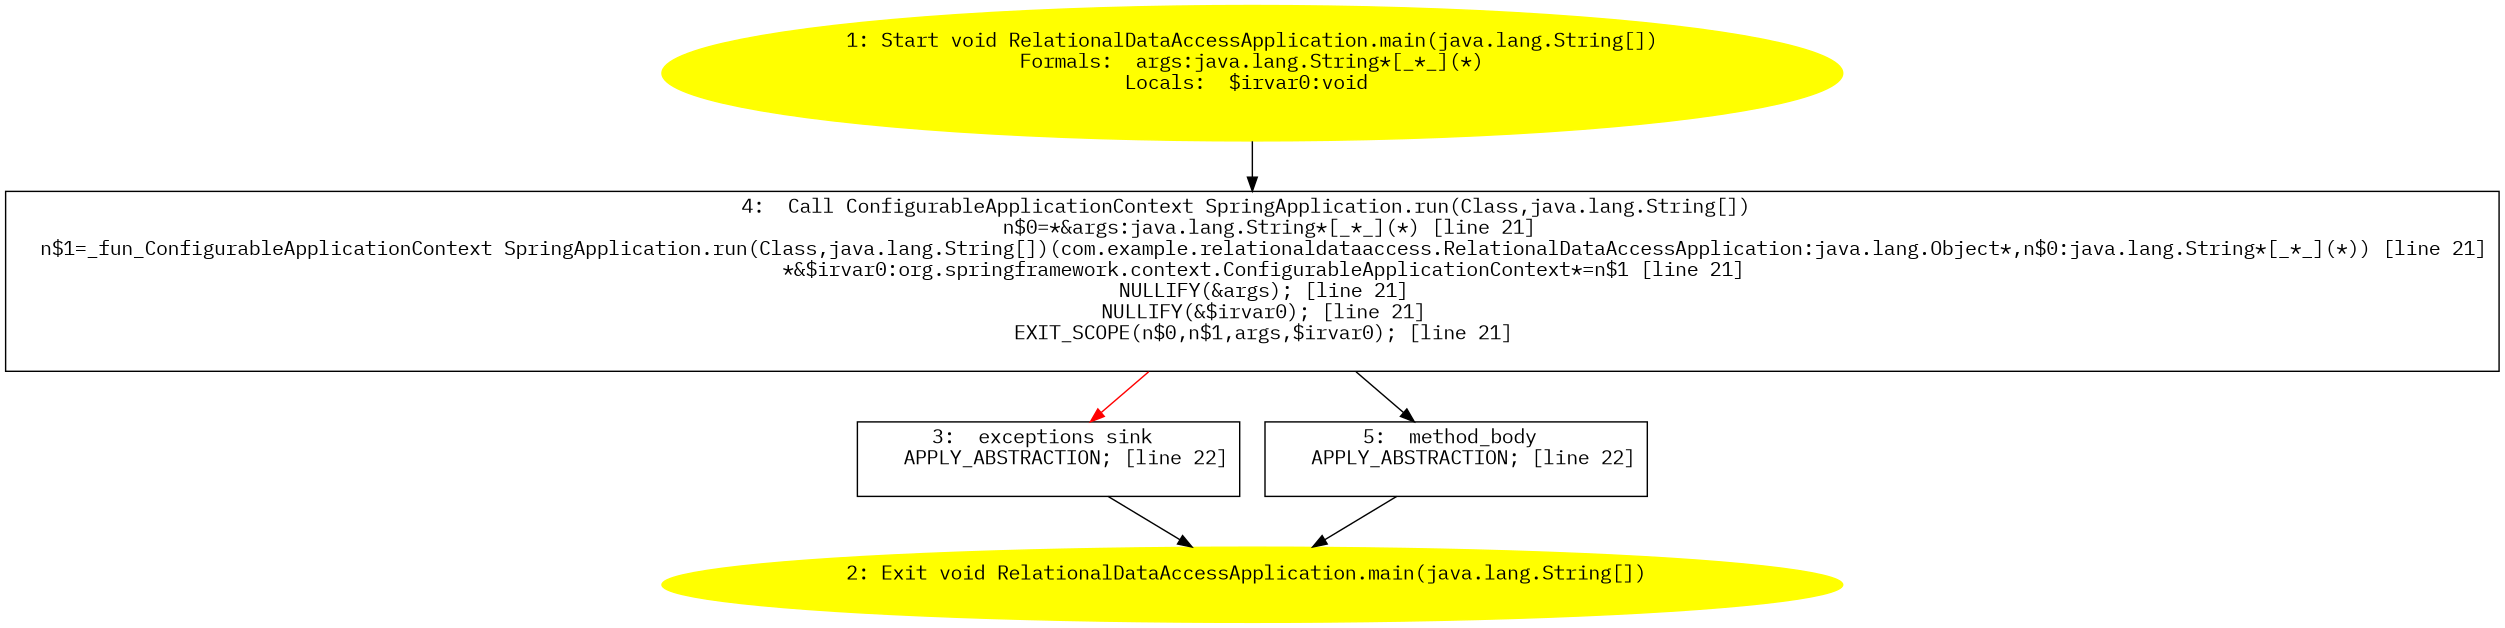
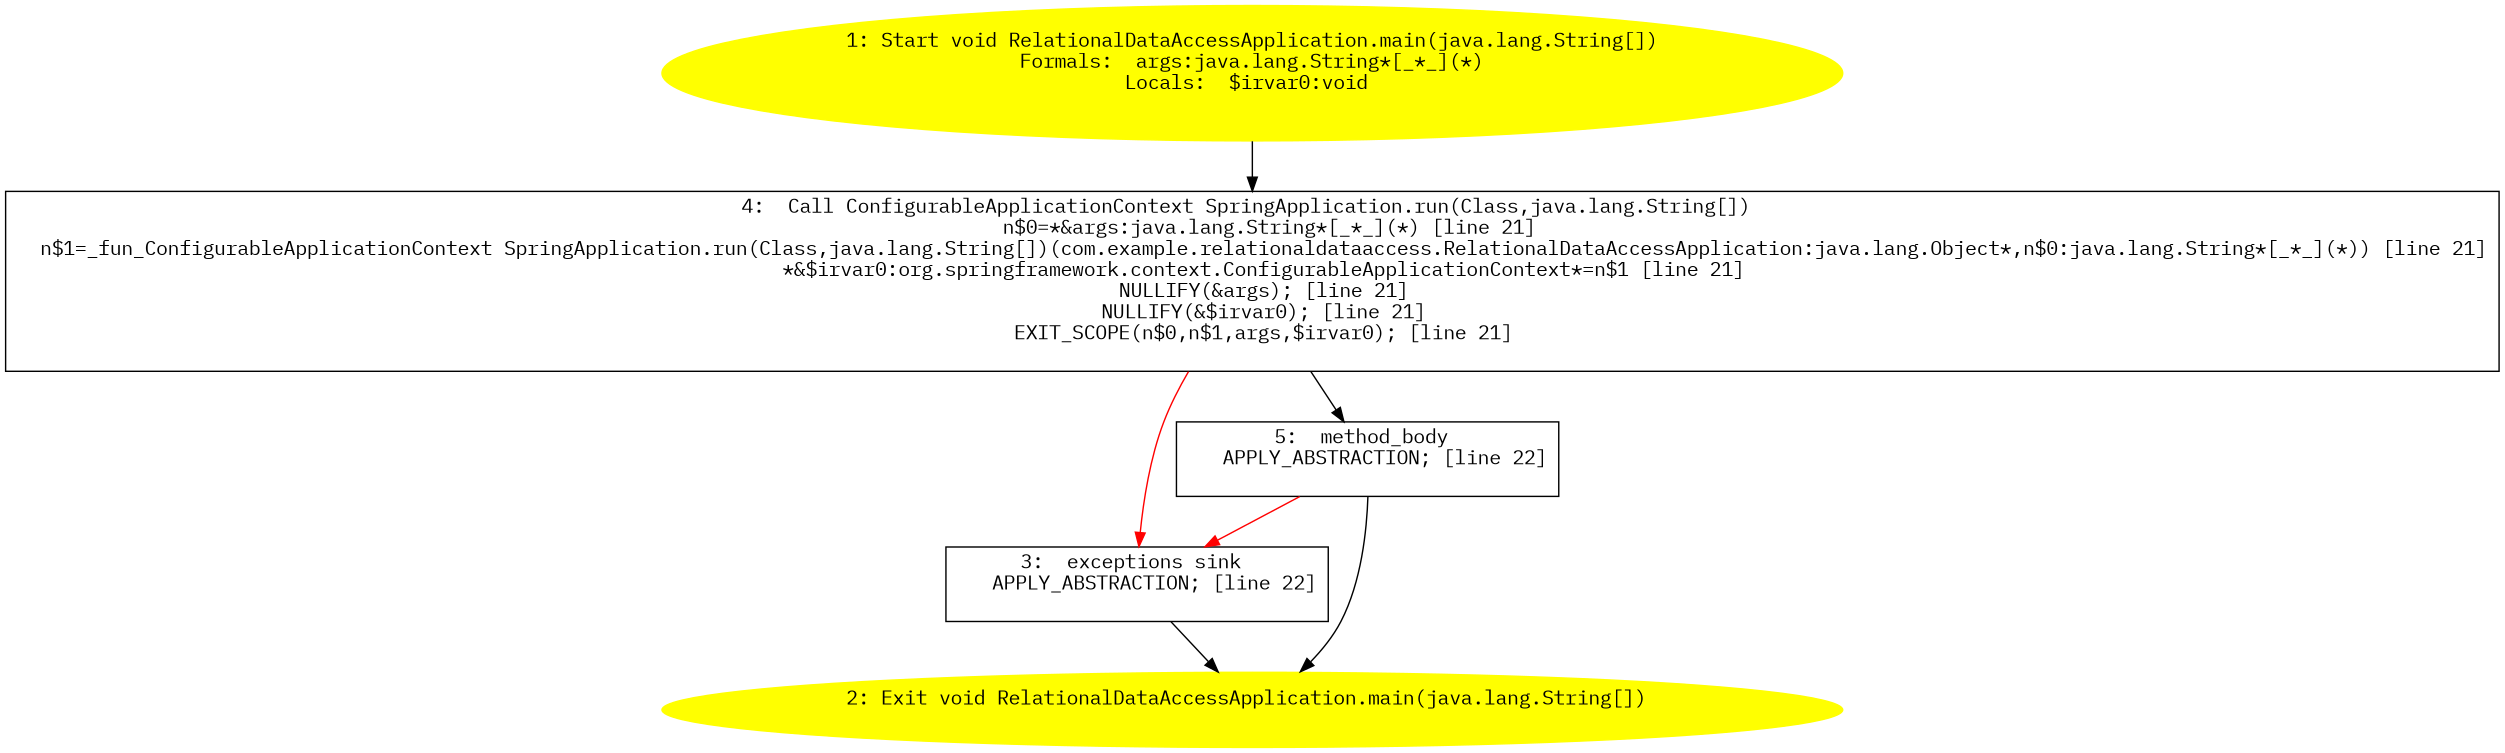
  digraph {
    fontname="IBM Plex Mono"
    node [fontname="IBM Plex Mono" shape=box]
    edge [fontname="IBM Plex Mono"]
    n1 [color=yellow label="1: Start void RelationalDataAccessApplication.main(java.lang.String[])\nFormals:  args:java.lang.String*[_*_](*)\nLocals:  $irvar0:void \n  " style=filled shape=""]
    n2 [label="4:  Call ConfigurableApplicationContext SpringApplication.run(Class,java.lang.String[]) \n   n$0=*&args:java.lang.String*[_*_](*) [line 21]\n  n$1=_fun_ConfigurableApplicationContext SpringApplication.run(Class,java.lang.String[])(com.example.relationaldataaccess.RelationalDataAccessApplication:java.lang.Object*,n$0:java.lang.String*[_*_](*)) [line 21]\n  *&$irvar0:org.springframework.context.ConfigurableApplicationContext*=n$1 [line 21]\n  NULLIFY(&args); [line 21]\n  NULLIFY(&$irvar0); [line 21]\n  EXIT_SCOPE(n$0,n$1,args,$irvar0); [line 21]\n "]
    n3 [label="3:  exceptions sink \n   APPLY_ABSTRACTION; [line 22]\n "]
    n4 [label="5:  method_body \n   APPLY_ABSTRACTION; [line 22]\n "]
    n5 [color=yellow label="2: Exit void RelationalDataAccessApplication.main(java.lang.String[]) \n  " style=filled shape=""]
    n1 -> n2
    n2 -> n3 [color=red]
    n2 -> n4
    n3 -> n5
+   n4 -> n3 [color=red]
    n4 -> n5
  }
